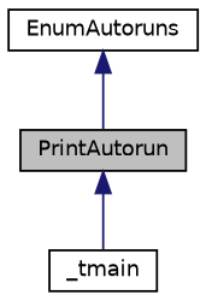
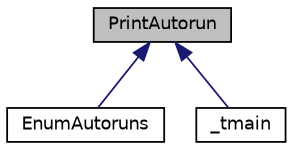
  digraph {
    rankdir=TB
    node [color=black fillcolor=white fontname=Helvetica fontsize=10 shape=record style=filled]
    edge [color=midnightblue dir=back fontname=Helvetica fontsize=10 labelfontname=Helvetica labelfontsize=10 style=solid]
    n1 [fillcolor=grey75 fontcolor=black height=0.2 label=PrintAutorun width=0.4]
    n2 [height=0.2 label=EnumAutoruns width=0.4]
    n3 [height=0.2 label=_tmain width=0.4]
-   n2 -> n1
+   n1 -> n2
    n1 -> n3
  }
